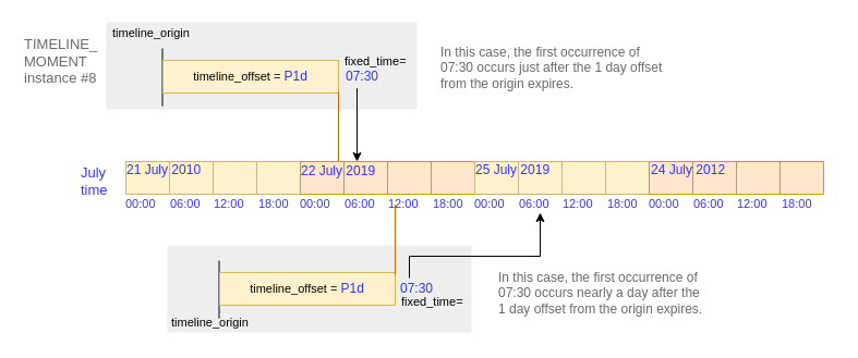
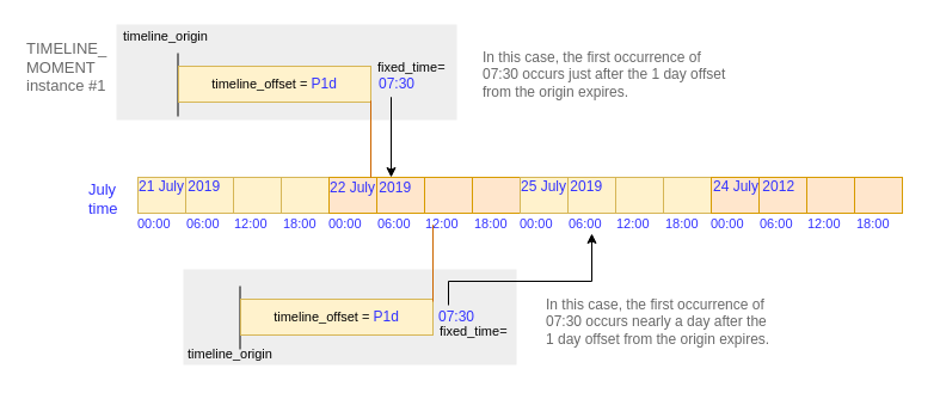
  <mxCell id="0" />
  <mxCell id="1" parent="0" />
  <mxCell id="2" value="" style="rounded=0;whiteSpace=wrap;html=1;fontSize=12;fillColor=#eeeeee;strokeColor=none;" vertex="1" parent="1"><mxGeometry x="97" y="20" width="285" height="80" as="geometry" /></mxCell>
  <mxCell id="3" value="" style="rounded=0;whiteSpace=wrap;html=1;fontSize=12;fillColor=#eeeeee;strokeColor=none;" vertex="1" parent="1"><mxGeometry x="153" y="225" width="279" height="80" as="geometry" /></mxCell>
  <mxCell id="4" value="" style="endArrow=none;html=1;" edge="1" parent="1"><mxGeometry width="50" height="50" relative="1" as="geometry"><mxPoint x="148.5" y="97" as="sourcePoint" /><mxPoint x="148.5" y="44" as="targetPoint" /></mxGeometry></mxCell>
  <mxCell id="5" value="" style="rounded=0;whiteSpace=wrap;html=1;fillColor=#fff2cc;strokeColor=#d6b656;" vertex="1" parent="1"><mxGeometry x="115" y="148" width="40" height="30" as="geometry" /></mxCell>
  <mxCell id="6" value="" style="rounded=0;whiteSpace=wrap;html=1;fillColor=#fff2cc;strokeColor=#d6b656;" vertex="1" parent="1"><mxGeometry x="155" y="148" width="40" height="30" as="geometry" /></mxCell>
  <mxCell id="7" value="" style="rounded=0;whiteSpace=wrap;html=1;fillColor=#fff2cc;strokeColor=#d6b656;" vertex="1" parent="1"><mxGeometry x="195" y="148" width="40" height="30" as="geometry" /></mxCell>
  <mxCell id="8" value="" style="rounded=0;whiteSpace=wrap;html=1;fillColor=#fff2cc;strokeColor=#d6b656;" vertex="1" parent="1"><mxGeometry x="235" y="148" width="40" height="30" as="geometry" /></mxCell>
  <mxCell id="9" value="00:00" style="text;html=1;resizable=0;points=[];autosize=1;align=left;verticalAlign=top;spacingTop=-4;fontSize=11;fontColor=#3333FF;" vertex="1" parent="1"><mxGeometry x="113" y="178" width="50" height="20" as="geometry" /></mxCell>
  <mxCell id="10" value="06:00" style="text;html=1;resizable=0;points=[];autosize=1;align=left;verticalAlign=top;spacingTop=-4;fontSize=11;fontColor=#3333FF;" vertex="1" parent="1"><mxGeometry x="154" y="178" width="50" height="20" as="geometry" /></mxCell>
  <mxCell id="11" value="12:00" style="text;html=1;resizable=0;points=[];autosize=1;align=left;verticalAlign=top;spacingTop=-4;fontSize=11;fontColor=#3333FF;" vertex="1" parent="1"><mxGeometry x="194" y="178" width="50" height="20" as="geometry" /></mxCell>
  <mxCell id="12" value="18:00" style="text;html=1;resizable=0;points=[];autosize=1;align=left;verticalAlign=top;spacingTop=-4;fontSize=11;fontColor=#3333FF;" vertex="1" parent="1"><mxGeometry x="235" y="178" width="50" height="20" as="geometry" /></mxCell>
  <mxCell id="13" value="" style="rounded=0;whiteSpace=wrap;html=1;fillColor=#ffe6cc;strokeColor=#d79b00;" vertex="1" parent="1"><mxGeometry x="275" y="148" width="40" height="30" as="geometry" /></mxCell>
  <mxCell id="14" value="" style="rounded=0;whiteSpace=wrap;html=1;fillColor=#ffe6cc;strokeColor=#d79b00;" vertex="1" parent="1"><mxGeometry x="315" y="148" width="40" height="30" as="geometry" /></mxCell>
  <mxCell id="15" value="" style="rounded=0;whiteSpace=wrap;html=1;fillColor=#ffe6cc;strokeColor=#d79b00;" vertex="1" parent="1"><mxGeometry x="355" y="148" width="40" height="30" as="geometry" /></mxCell>
  <mxCell id="16" value="" style="rounded=0;whiteSpace=wrap;html=1;fillColor=#ffe6cc;strokeColor=#d79b00;" vertex="1" parent="1"><mxGeometry x="395" y="148" width="40" height="30" as="geometry" /></mxCell>
  <mxCell id="17" value="00:00" style="text;html=1;resizable=0;points=[];autosize=1;align=left;verticalAlign=top;spacingTop=-4;fontSize=11;fontColor=#3333FF;" vertex="1" parent="1"><mxGeometry x="273" y="178" width="50" height="20" as="geometry" /></mxCell>
  <mxCell id="18" value="06:00" style="text;html=1;resizable=0;points=[];autosize=1;align=left;verticalAlign=top;spacingTop=-4;fontSize=11;fontColor=#3333FF;" vertex="1" parent="1"><mxGeometry x="314" y="178" width="50" height="20" as="geometry" /></mxCell>
  <mxCell id="19" value="12:00" style="text;html=1;resizable=0;points=[];autosize=1;align=left;verticalAlign=top;spacingTop=-4;fontSize=11;fontColor=#3333FF;" vertex="1" parent="1"><mxGeometry x="354" y="178" width="50" height="20" as="geometry" /></mxCell>
  <mxCell id="20" value="18:00" style="text;html=1;resizable=0;points=[];autosize=1;align=left;verticalAlign=top;spacingTop=-4;fontSize=11;fontColor=#3333FF;" vertex="1" parent="1"><mxGeometry x="395" y="178" width="50" height="20" as="geometry" /></mxCell>
  <mxCell id="21" value="" style="rounded=0;whiteSpace=wrap;html=1;fillColor=#fff2cc;strokeColor=#d6b656;" vertex="1" parent="1"><mxGeometry x="435" y="148" width="40" height="30" as="geometry" /></mxCell>
  <mxCell id="22" value="" style="rounded=0;whiteSpace=wrap;html=1;fillColor=#fff2cc;strokeColor=#d6b656;" vertex="1" parent="1"><mxGeometry x="475" y="148" width="40" height="30" as="geometry" /></mxCell>
  <mxCell id="23" value="" style="rounded=0;whiteSpace=wrap;html=1;fillColor=#fff2cc;strokeColor=#d6b656;" vertex="1" parent="1"><mxGeometry x="515" y="148" width="40" height="30" as="geometry" /></mxCell>
  <mxCell id="24" value="" style="rounded=0;whiteSpace=wrap;html=1;fillColor=#fff2cc;strokeColor=#d6b656;" vertex="1" parent="1"><mxGeometry x="555" y="148" width="40" height="30" as="geometry" /></mxCell>
  <mxCell id="25" value="00:00" style="text;html=1;resizable=0;points=[];autosize=1;align=left;verticalAlign=top;spacingTop=-4;fontSize=11;fontColor=#3333FF;" vertex="1" parent="1"><mxGeometry x="433" y="178" width="50" height="20" as="geometry" /></mxCell>
  <mxCell id="26" value="06:00" style="text;html=1;resizable=0;points=[];autosize=1;align=left;verticalAlign=top;spacingTop=-4;fontSize=11;fontColor=#3333FF;" vertex="1" parent="1"><mxGeometry x="474" y="178" width="50" height="20" as="geometry" /></mxCell>
  <mxCell id="27" value="12:00" style="text;html=1;resizable=0;points=[];autosize=1;align=left;verticalAlign=top;spacingTop=-4;fontSize=11;fontColor=#3333FF;" vertex="1" parent="1"><mxGeometry x="514" y="178" width="50" height="20" as="geometry" /></mxCell>
  <mxCell id="28" value="18:00" style="text;html=1;resizable=0;points=[];autosize=1;align=left;verticalAlign=top;spacingTop=-4;fontSize=11;fontColor=#3333FF;" vertex="1" parent="1"><mxGeometry x="555" y="178" width="50" height="20" as="geometry" /></mxCell>
  <mxCell id="29" value="" style="rounded=0;whiteSpace=wrap;html=1;fillColor=#ffe6cc;strokeColor=#d79b00;" vertex="1" parent="1"><mxGeometry x="595" y="148" width="40" height="30" as="geometry" /></mxCell>
  <mxCell id="30" value="" style="rounded=0;whiteSpace=wrap;html=1;fillColor=#ffe6cc;strokeColor=#d79b00;" vertex="1" parent="1"><mxGeometry x="635" y="148" width="40" height="30" as="geometry" /></mxCell>
  <mxCell id="31" value="" style="rounded=0;whiteSpace=wrap;html=1;fillColor=#ffe6cc;strokeColor=#d79b00;" vertex="1" parent="1"><mxGeometry x="675" y="148" width="40" height="30" as="geometry" /></mxCell>
  <mxCell id="32" value="" style="rounded=0;whiteSpace=wrap;html=1;fillColor=#ffe6cc;strokeColor=#d79b00;" vertex="1" parent="1"><mxGeometry x="715" y="148" width="40" height="30" as="geometry" /></mxCell>
  <mxCell id="33" value="00:00" style="text;html=1;resizable=0;points=[];autosize=1;align=left;verticalAlign=top;spacingTop=-4;fontSize=11;fontColor=#3333FF;" vertex="1" parent="1"><mxGeometry x="593" y="178" width="50" height="20" as="geometry" /></mxCell>
  <mxCell id="34" value="06:00" style="text;html=1;resizable=0;points=[];autosize=1;align=left;verticalAlign=top;spacingTop=-4;fontSize=11;fontColor=#3333FF;" vertex="1" parent="1"><mxGeometry x="634" y="178" width="50" height="20" as="geometry" /></mxCell>
  <mxCell id="35" value="12:00" style="text;html=1;resizable=0;points=[];autosize=1;align=left;verticalAlign=top;spacingTop=-4;fontSize=11;fontColor=#3333FF;" vertex="1" parent="1"><mxGeometry x="674" y="178" width="50" height="20" as="geometry" /></mxCell>
  <mxCell id="36" value="18:00" style="text;html=1;resizable=0;points=[];autosize=1;align=left;verticalAlign=top;spacingTop=-4;fontSize=11;fontColor=#3333FF;" vertex="1" parent="1"><mxGeometry x="715" y="178" width="50" height="20" as="geometry" /></mxCell>
- <mxCell id="37" value="21 July 2010" style="text;html=1;resizable=0;points=[];autosize=1;align=left;verticalAlign=top;spacingTop=-4;fontColor=#3333FF;" vertex="1" parent="1"><mxGeometry x="114" y="146" width="80" height="20" as="geometry" /></mxCell>
+ <mxCell id="37" value="21 July 2019" style="text;html=1;resizable=0;points=[];autosize=1;align=left;verticalAlign=top;spacingTop=-4;fontColor=#3333FF;" vertex="1" parent="1"><mxGeometry x="114" y="146" width="80" height="20" as="geometry" /></mxCell>
  <mxCell id="38" value="22 July 2019" style="text;html=1;resizable=0;points=[];autosize=1;align=left;verticalAlign=top;spacingTop=-4;fontColor=#3333FF;" vertex="1" parent="1"><mxGeometry x="274" y="147" width="80" height="20" as="geometry" /></mxCell>
  <mxCell id="39" value="25 July 2019" style="text;html=1;resizable=0;points=[];autosize=1;align=left;verticalAlign=top;spacingTop=-4;fontColor=#3333FF;" vertex="1" parent="1"><mxGeometry x="434" y="146" width="80" height="20" as="geometry" /></mxCell>
  <mxCell id="40" value="24 July 2012" style="text;html=1;resizable=0;points=[];autosize=1;align=left;verticalAlign=top;spacingTop=-4;fontColor=#3333FF;" vertex="1" parent="1"><mxGeometry x="595" y="146" width="80" height="20" as="geometry" /></mxCell>
  <mxCell id="41" value="&lt;span style=&quot;color: rgb(0 , 0 , 0) ; font-size: 11px ; text-align: left ; white-space: nowrap&quot;&gt;timeline_offset =&amp;nbsp;&lt;/span&gt;P1d" style="rounded=0;whiteSpace=wrap;html=1;fillColor=#fff2cc;strokeColor=#d6b656;fontColor=#3333FF;" vertex="1" parent="1"><mxGeometry x="149" y="55" width="161" height="30" as="geometry" /></mxCell>
  <mxCell id="42" value="timeline_origin" style="text;html=1;resizable=0;points=[];autosize=1;align=left;verticalAlign=top;spacingTop=-4;fontSize=11;fontColor=#000000;" vertex="1" parent="1"><mxGeometry x="100.5" y="21" width="100" height="20" as="geometry" /></mxCell>
  <mxCell id="43" value="July&lt;br&gt;time" style="text;html=1;resizable=0;points=[];autosize=1;align=left;verticalAlign=top;spacingTop=-4;fontSize=13;fontColor=#3333FF;" vertex="1" parent="1"><mxGeometry x="72" y="148" width="50" height="30" as="geometry" /></mxCell>
  <mxCell id="44" value="" style="edgeStyle=orthogonalEdgeStyle;rounded=0;orthogonalLoop=1;jettySize=auto;html=1;fontSize=12;fontColor=#3333FF;" edge="1" parent="1"><mxGeometry relative="1" as="geometry"><mxPoint x="327" y="96" as="sourcePoint" /><mxPoint x="327" y="148" as="targetPoint" /><Array as="points"><mxPoint x="326.5" y="81" /><mxPoint x="326.5" y="81" /></Array></mxGeometry></mxCell>
  <mxCell id="45" value="07:30" style="text;html=1;resizable=0;points=[];autosize=1;align=left;verticalAlign=top;spacingTop=-4;fontSize=12;fontColor=#3333FF;" vertex="1" parent="1"><mxGeometry x="314.5" y="60" width="50" height="20" as="geometry" /></mxCell>
  <mxCell id="46" value="fixed_time=" style="text;html=1;resizable=0;points=[];autosize=1;align=left;verticalAlign=top;spacingTop=-4;fontSize=11;fontColor=#000000;" vertex="1" parent="1"><mxGeometry x="313.5" y="47" width="70" height="10" as="geometry" /></mxCell>
  <mxCell id="47" value="" style="endArrow=none;html=1;" edge="1" parent="1"><mxGeometry width="50" height="50" relative="1" as="geometry"><mxPoint x="200.5" y="292" as="sourcePoint" /><mxPoint x="200.5" y="239" as="targetPoint" /></mxGeometry></mxCell>
  <mxCell id="48" value="&lt;span style=&quot;color: rgb(0 , 0 , 0) ; font-size: 11px ; text-align: left ; white-space: nowrap&quot;&gt;timeline_offset =&amp;nbsp;&lt;/span&gt;P1d" style="rounded=0;whiteSpace=wrap;html=1;fillColor=#fff2cc;strokeColor=#d6b656;fontColor=#3333FF;" vertex="1" parent="1"><mxGeometry x="201" y="250" width="161" height="30" as="geometry" /></mxCell>
  <mxCell id="49" value="timeline_origin" style="text;html=1;resizable=0;points=[];autosize=1;align=left;verticalAlign=top;spacingTop=-4;fontSize=11;fontColor=#000000;" vertex="1" parent="1"><mxGeometry x="154.5" y="287" width="100" height="20" as="geometry" /></mxCell>
  <mxCell id="50" value="" style="edgeStyle=orthogonalEdgeStyle;rounded=0;orthogonalLoop=1;jettySize=auto;html=1;fontSize=12;fontColor=#3333FF;" edge="1" parent="1" source="51"><mxGeometry relative="1" as="geometry"><mxPoint x="495" y="195" as="targetPoint" /><Array as="points"><mxPoint x="375" y="235" /><mxPoint x="495" y="235" /></Array></mxGeometry></mxCell>
  <mxCell id="51" value="07:30" style="text;html=1;resizable=0;points=[];autosize=1;align=left;verticalAlign=top;spacingTop=-4;fontSize=12;fontColor=#3333FF;" vertex="1" parent="1"><mxGeometry x="364.5" y="255" width="50" height="20" as="geometry" /></mxCell>
  <mxCell id="52" value="fixed_time=" style="text;html=1;resizable=0;points=[];autosize=1;align=left;verticalAlign=top;spacingTop=-4;fontSize=11;fontColor=#000000;" vertex="1" parent="1"><mxGeometry x="365.5" y="268" width="70" height="10" as="geometry" /></mxCell>
  <mxCell id="53" value="" style="edgeStyle=orthogonalEdgeStyle;rounded=0;orthogonalLoop=1;jettySize=auto;html=1;fontSize=12;fontColor=#3333FF;endArrow=none;endFill=0;strokeColor=#CC6600;" edge="1" parent="1"><mxGeometry relative="1" as="geometry"><mxPoint x="310" y="99" as="sourcePoint" /><mxPoint x="310" y="148" as="targetPoint" /><Array as="points"><mxPoint x="309.5" y="84" /><mxPoint x="309.5" y="84" /></Array></mxGeometry></mxCell>
  <mxCell id="54" value="" style="edgeStyle=orthogonalEdgeStyle;rounded=0;orthogonalLoop=1;jettySize=auto;html=1;fontSize=12;fontColor=#3333FF;endArrow=none;endFill=0;strokeColor=#CC6600;" edge="1" parent="1"><mxGeometry relative="1" as="geometry"><mxPoint x="362" y="203" as="sourcePoint" /><mxPoint x="362" y="252" as="targetPoint" /><Array as="points"><mxPoint x="361.5" y="188" /><mxPoint x="361.5" y="188" /></Array></mxGeometry></mxCell>
  <mxCell id="55" value="In this case, the first occurrence of&amp;nbsp;&lt;br&gt;07:30 occurs just after the 1 day offset&amp;nbsp;&lt;br&gt;from the origin expires." style="text;html=1;resizable=0;points=[];autosize=1;align=left;verticalAlign=top;spacingTop=-4;fontSize=12;fontColor=#696969;" vertex="1" parent="1"><mxGeometry x="402" y="38" width="220" height="40" as="geometry" /></mxCell>
  <mxCell id="56" value="In this case, the first occurrence of&amp;nbsp;&lt;br&gt;07:30 occurs nearly a day after the &lt;br&gt;1 day offset&amp;nbsp;from the origin expires." style="text;html=1;resizable=0;points=[];autosize=1;align=left;verticalAlign=top;spacingTop=-4;fontSize=12;fontColor=#696969;" vertex="1" parent="1"><mxGeometry x="455" y="245" width="200" height="40" as="geometry" /></mxCell>
- <mxCell id="57" value="TIMELINE_&lt;br style=&quot;font-size: 13px&quot;&gt;MOMENT&lt;br style=&quot;font-size: 13px&quot;&gt;instance #8" style="text;html=1;resizable=0;points=[];autosize=1;align=left;verticalAlign=top;spacingTop=-4;fontSize=13;fontColor=#696969;" vertex="1" parent="1"><mxGeometry x="20" y="30" width="80" height="50" as="geometry" /></mxCell>
+ <mxCell id="57" value="TIMELINE_&lt;br style=&quot;font-size: 13px&quot;&gt;MOMENT&lt;br style=&quot;font-size: 13px&quot;&gt;instance #1" style="text;html=1;resizable=0;points=[];autosize=1;align=left;verticalAlign=top;spacingTop=-4;fontSize=13;fontColor=#696969;" vertex="1" parent="1"><mxGeometry x="20" y="30" width="80" height="50" as="geometry" /></mxCell>
